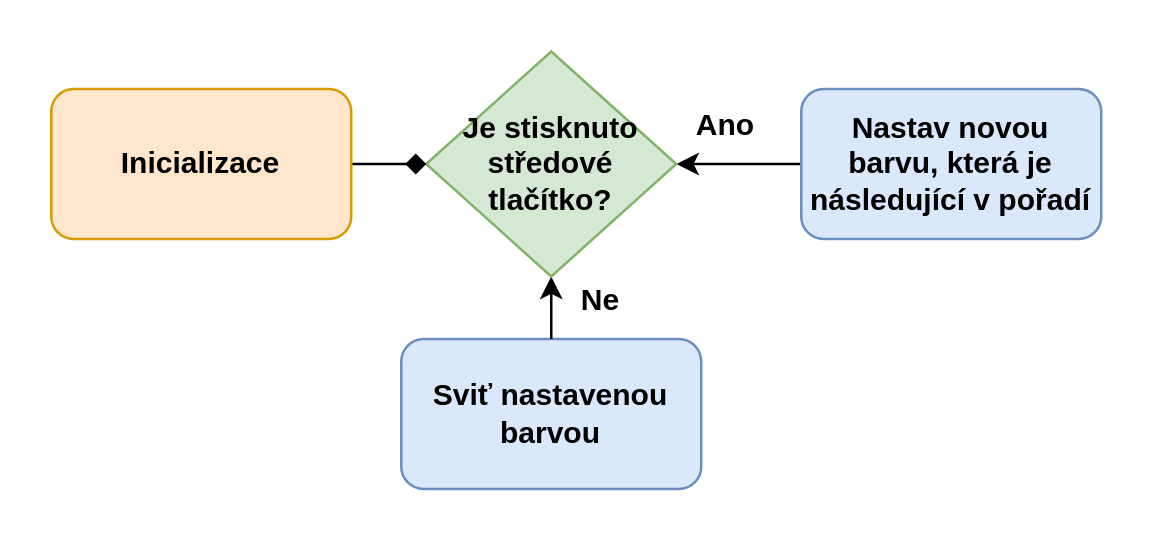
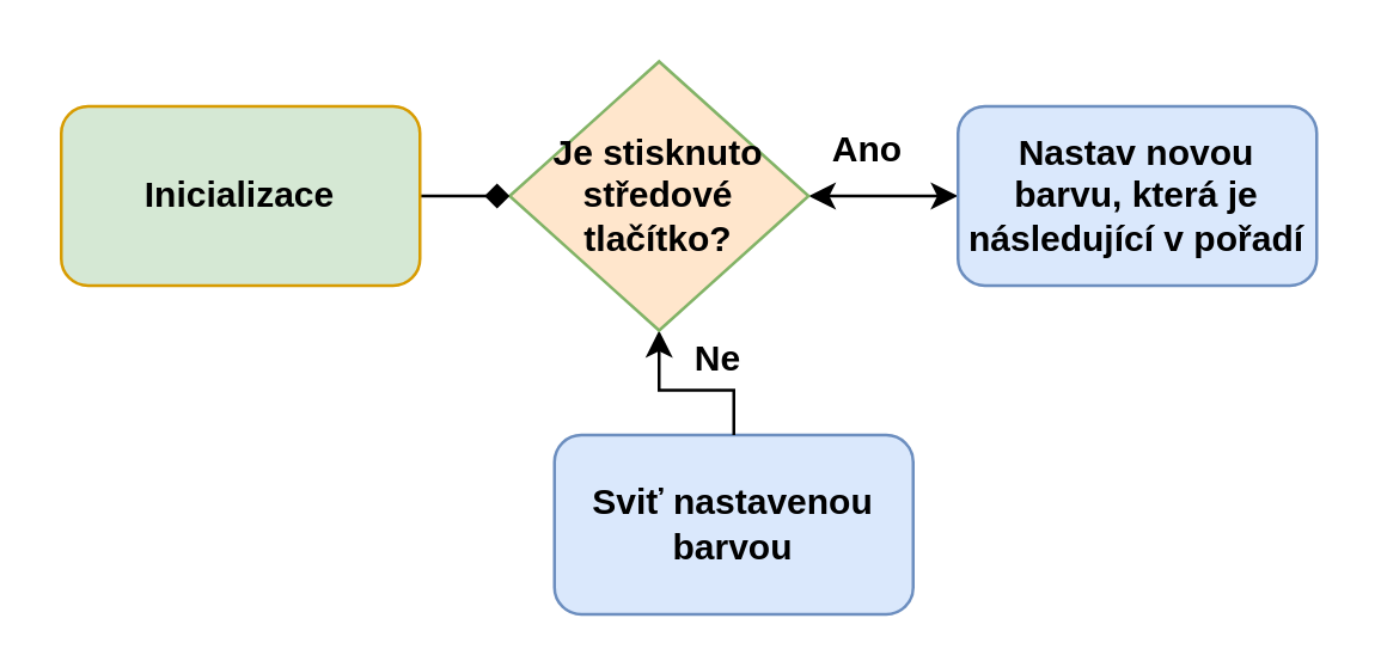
  <mxCell id="0" />
  <mxCell id="1" parent="0" />
- <mxCell id="2" value="Sviť nastavenou barvou" style="rounded=1;whiteSpace=wrap;html=1;fillColor=#dae8fc;strokeColor=#6c8ebf;fontStyle=1" parent="1" vertex="1"><mxGeometry x="160" y="135" width="120" height="60" as="geometry" /></mxCell>
- <mxCell id="3" style="edgeStyle=orthogonalEdgeStyle;rounded=0;orthogonalLoop=1;jettySize=auto;html=1;entryX=0;entryY=0.5;entryDx=0;entryDy=0;startArrow=classic;startFill=1;fontStyle=1;endArrow=none;" parent="1" source="5" target="9" edge="1"><mxGeometry relative="1" as="geometry" /></mxCell>
+ <mxCell id="2" value="Sviť nastavenou barvou" style="rounded=1;whiteSpace=wrap;html=1;fillColor=#dae8fc;strokeColor=#6c8ebf;fontStyle=1" parent="1" vertex="1"><mxGeometry x="185" y="145" width="120" height="60" as="geometry" /></mxCell>
+ <mxCell id="3" style="edgeStyle=orthogonalEdgeStyle;rounded=0;orthogonalLoop=1;jettySize=auto;html=1;entryX=0;entryY=0.5;entryDx=0;entryDy=0;startArrow=classic;startFill=1;fontStyle=1" parent="1" source="5" target="9" edge="1"><mxGeometry relative="1" as="geometry" /></mxCell>
  <mxCell id="4" style="edgeStyle=orthogonalEdgeStyle;rounded=0;orthogonalLoop=1;jettySize=auto;html=1;startArrow=classic;startFill=1;fontStyle=1;endArrow=none;" parent="1" source="5" target="2" edge="1"><mxGeometry relative="1" as="geometry" /></mxCell>
- <mxCell id="5" value="&lt;div&gt;Je stisknuto středové&lt;/div&gt;&lt;div&gt;tlačítko?&lt;/div&gt;" style="rhombus;whiteSpace=wrap;html=1;fillColor=#d5e8d4;strokeColor=#82b366;fontStyle=1" parent="1" vertex="1"><mxGeometry x="170" y="20" width="100" height="90" as="geometry" /></mxCell>
+ <mxCell id="5" value="&lt;div&gt;Je stisknuto středové&lt;/div&gt;&lt;div&gt;tlačítko?&lt;/div&gt;" style="rhombus;whiteSpace=wrap;html=1;fillColor=#ffe6cc;strokeColor=#82b366;fontStyle=1;" parent="1" vertex="1"><mxGeometry x="170" y="20" width="100" height="90" as="geometry" /></mxCell>
  <mxCell id="6" value="Ne" style="text;html=1;strokeColor=none;fillColor=none;align=center;verticalAlign=middle;whiteSpace=wrap;rounded=0;fontStyle=1" parent="1" vertex="1"><mxGeometry x="210" y="105" width="60" height="30" as="geometry" /></mxCell>
  <mxCell id="7" style="edgeStyle=orthogonalEdgeStyle;rounded=0;orthogonalLoop=1;jettySize=auto;html=1;entryX=0;entryY=0.5;entryDx=0;entryDy=0;fontStyle=1;endArrow=diamond;" parent="1" source="8" target="5" edge="1"><mxGeometry relative="1" as="geometry" /></mxCell>
- <mxCell id="8" value="Inicializace" style="rounded=1;whiteSpace=wrap;html=1;fillColor=#ffe6cc;strokeColor=#d79b00;fontStyle=1" parent="1" vertex="1"><mxGeometry x="20" y="35" width="120" height="60" as="geometry" /></mxCell>
+ <mxCell id="8" value="Inicializace" style="rounded=1;whiteSpace=wrap;html=1;fillColor=#d5e8d4;strokeColor=#d79b00;fontStyle=1;" parent="1" vertex="1"><mxGeometry x="20" y="35" width="120" height="60" as="geometry" /></mxCell>
  <mxCell id="9" value="&lt;div&gt;Nastav novou &lt;br&gt;&lt;/div&gt;&lt;div&gt;barvu, která je následující v pořadí&lt;/div&gt;" style="rounded=1;whiteSpace=wrap;html=1;fillColor=#dae8fc;strokeColor=#6c8ebf;fontStyle=1" parent="1" vertex="1"><mxGeometry x="320" y="35" width="120" height="60" as="geometry" /></mxCell>
  <mxCell id="10" value="Ano" style="text;html=1;strokeColor=none;fillColor=none;align=center;verticalAlign=middle;whiteSpace=wrap;rounded=0;fontStyle=1" parent="1" vertex="1"><mxGeometry x="260" y="35" width="60" height="30" as="geometry" /></mxCell>
